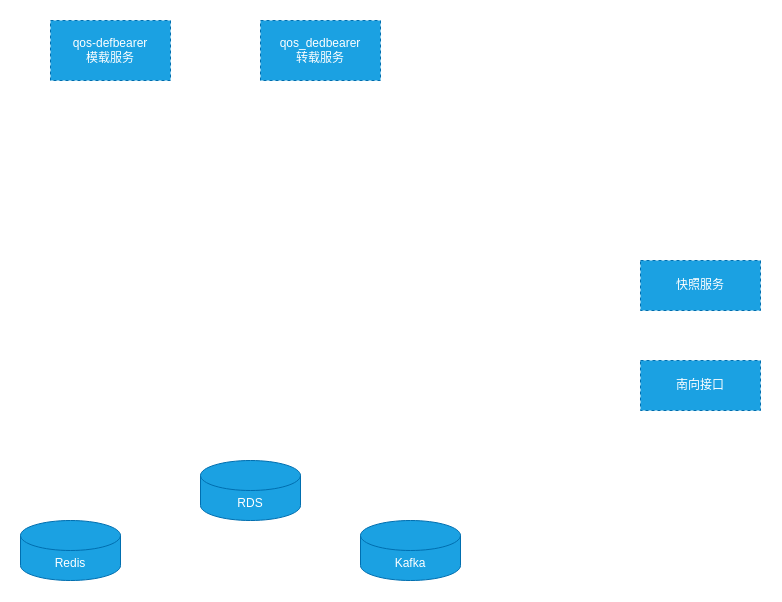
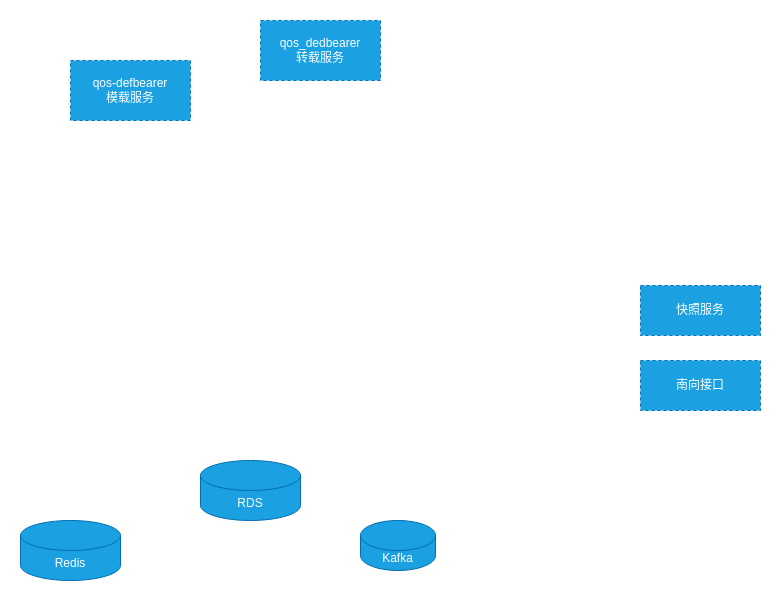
  <mxCell id="0" />
  <mxCell id="1" parent="0" />
- <mxCell id="2" value="&lt;div&gt;qos-defbearer&lt;/div&gt;&lt;div&gt;模载服务&lt;/div&gt;" style="rounded=0;whiteSpace=wrap;html=1;fillColor=#1ba1e2;strokeColor=#006EAF;fontColor=#ffffff;dashed=1;" vertex="1" parent="1"><mxGeometry x="50" y="20" width="120" height="60" as="geometry" /></mxCell>
+ <mxCell id="2" value="&lt;div&gt;qos-defbearer&lt;/div&gt;&lt;div&gt;模载服务&lt;/div&gt;" style="rounded=0;whiteSpace=wrap;html=1;fillColor=#1ba1e2;strokeColor=#006EAF;fontColor=#ffffff;dashed=1;" vertex="1" parent="1"><mxGeometry x="70" y="60" width="120" height="60" as="geometry" /></mxCell>
  <mxCell id="3" value="&lt;div&gt;qos_dedbearer&lt;br&gt;&lt;/div&gt;&lt;div&gt;转载服务&lt;/div&gt;" style="rounded=0;whiteSpace=wrap;html=1;fillColor=#1ba1e2;strokeColor=#006EAF;fontColor=#ffffff;dashed=1;" vertex="1" parent="1"><mxGeometry x="260" y="20" width="120" height="60" as="geometry" /></mxCell>
  <mxCell id="4" value="Redis" style="shape=cylinder3;whiteSpace=wrap;html=1;boundedLbl=1;backgroundOutline=1;size=15;fillColor=#1ba1e2;fontColor=#ffffff;strokeColor=#006EAF;" vertex="1" parent="1"><mxGeometry x="20" y="520" width="100" height="60" as="geometry" /></mxCell>
  <mxCell id="5" value="RDS" style="shape=cylinder3;whiteSpace=wrap;html=1;boundedLbl=1;backgroundOutline=1;size=15;fillColor=#1ba1e2;fontColor=#ffffff;strokeColor=#006EAF;" vertex="1" parent="1"><mxGeometry x="200" y="460" width="100" height="60" as="geometry" /></mxCell>
- <mxCell id="6" value="Kafka" style="shape=cylinder3;whiteSpace=wrap;html=1;boundedLbl=1;backgroundOutline=1;size=15;fillColor=#1ba1e2;fontColor=#ffffff;strokeColor=#006EAF;" vertex="1" parent="1"><mxGeometry x="360" y="520" width="100" height="60" as="geometry" /></mxCell>
- <mxCell id="7" value="&lt;div&gt;&lt;span style=&quot;background-color: initial;&quot;&gt;快照服务&lt;/span&gt;&lt;br&gt;&lt;/div&gt;" style="rounded=0;whiteSpace=wrap;html=1;fillColor=#1ba1e2;strokeColor=#006EAF;fontColor=#ffffff;dashed=1;" vertex="1" parent="1"><mxGeometry x="640" y="260" width="120" height="50" as="geometry" /></mxCell>
+ <mxCell id="6" value="Kafka" style="shape=cylinder3;whiteSpace=wrap;html=1;boundedLbl=1;backgroundOutline=1;size=15;fillColor=#1ba1e2;fontColor=#ffffff;strokeColor=#006EAF;" vertex="1" parent="1"><mxGeometry x="360" y="520" width="75" height="50" as="geometry" /></mxCell>
+ <mxCell id="7" value="&lt;div&gt;&lt;span style=&quot;background-color: initial;&quot;&gt;快照服务&lt;/span&gt;&lt;br&gt;&lt;/div&gt;" style="rounded=0;whiteSpace=wrap;html=1;fillColor=#1ba1e2;strokeColor=#006EAF;fontColor=#ffffff;dashed=1;" vertex="1" parent="1"><mxGeometry x="640" y="285" width="120" height="50" as="geometry" /></mxCell>
  <mxCell id="8" value="&lt;div&gt;南向接口&lt;/div&gt;" style="rounded=0;whiteSpace=wrap;html=1;fillColor=#1ba1e2;strokeColor=#006EAF;fontColor=#ffffff;dashed=1;" vertex="1" parent="1"><mxGeometry x="640" y="360" width="120" height="50" as="geometry" /></mxCell>
